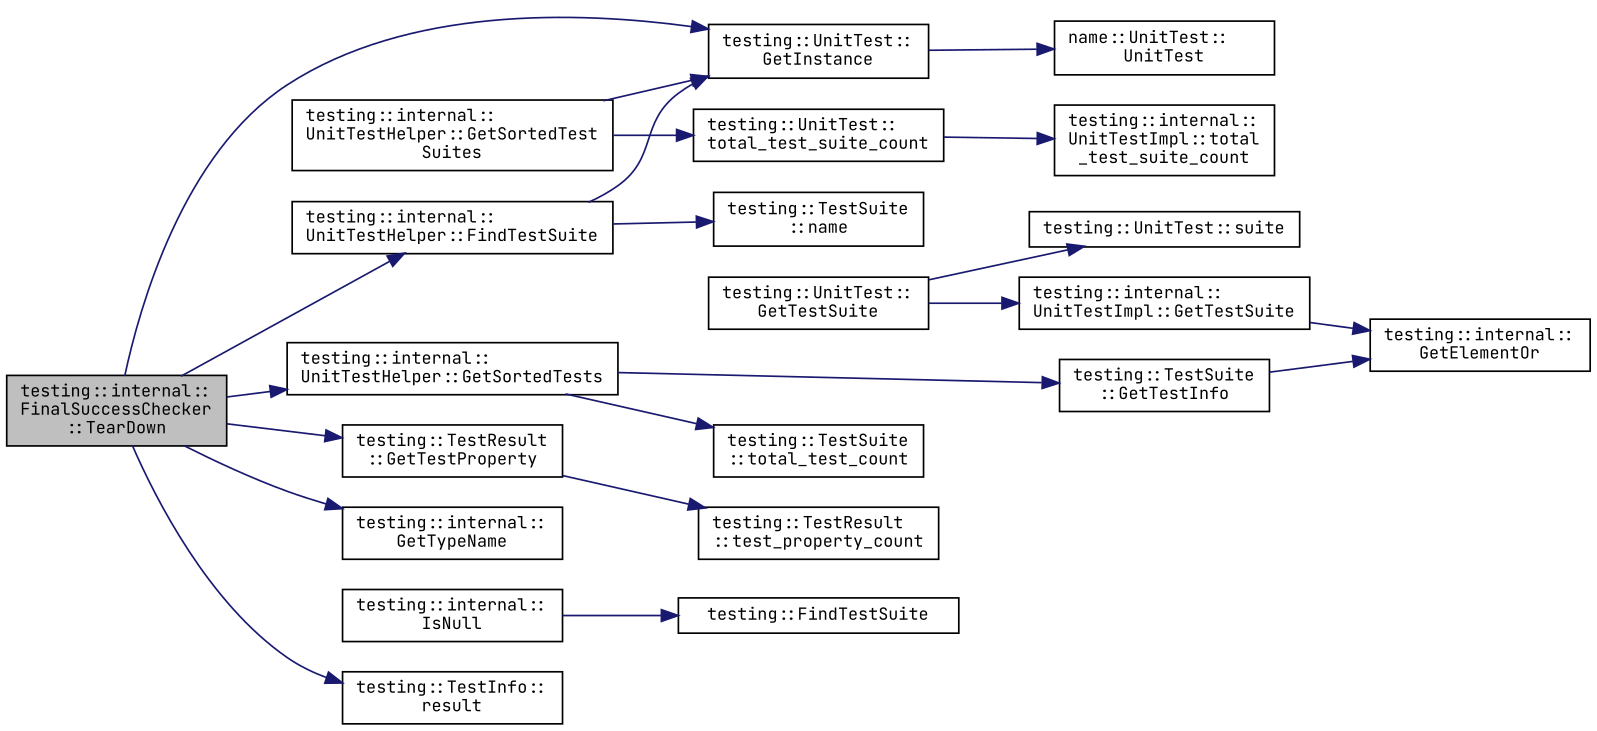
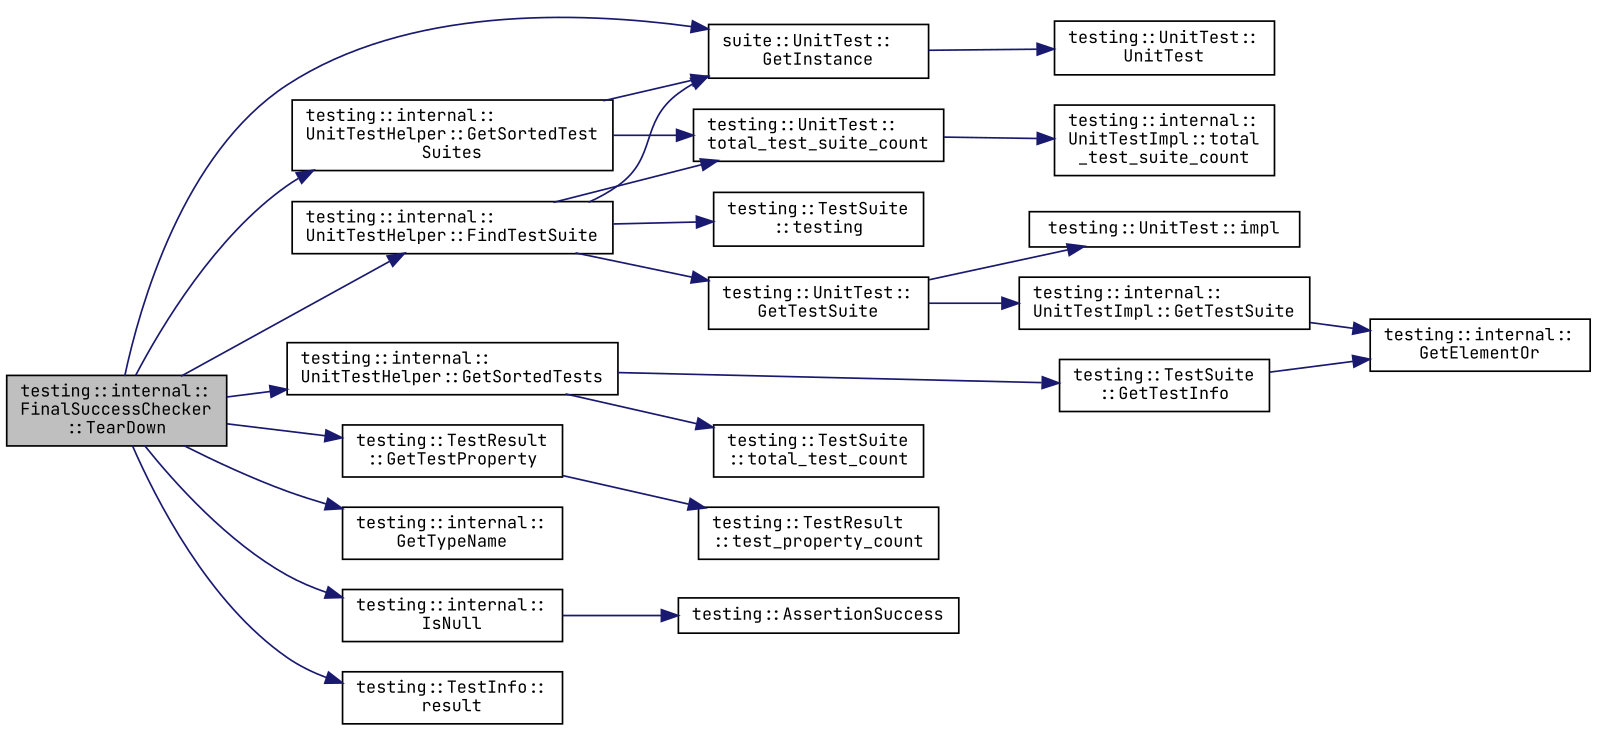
  digraph {
    fontname="JetBrains Mono"
    rankdir=LR
    node [color=black fontname="JetBrains Mono" fontsize=10 shape=record]
    edge [color=midnightblue fontname="JetBrains Mono" fontsize=10 labelfontname=Helvetica labelfontsize=10 style=solid]
    n1 [fillcolor=grey75 fontcolor=black height=0.2 label="testing::internal::\lFinalSuccessChecker\l::TearDown" style=filled width=0.4]
    n2 [height=0.2 label="testing::internal::\lUnitTestHelper::FindTestSuite" width=0.4]
-   n3 [height=0.2 label="testing::UnitTest::\lGetInstance" width=0.4]
+   n3 [height=0.2 label="suite::UnitTest::\lGetInstance" width=0.4]
    n4 [height=0.2 label="testing::internal::\lUnitTestHelper::GetSortedTests" width=0.4]
    n5 [height=0.2 label="testing::internal::\lUnitTestHelper::GetSortedTest\lSuites" width=0.4]
    n6 [height=0.2 label="testing::TestResult\l::GetTestProperty" width=0.4]
    n7 [height=0.2 label="testing::internal::\lGetTypeName" width=0.4]
    n8 [height=0.2 label="testing::internal::\lIsNull" width=0.4]
    n9 [height=0.2 label="testing::TestInfo::\lresult" width=0.4]
    n10 [height=0.2 label="testing::UnitTest::\lGetTestSuite" width=0.4]
-   n11 [height=0.2 label="testing::TestSuite\l::name" width=0.4]
+   n11 [height=0.2 label="testing::TestSuite\l::testing" width=0.4]
    n12 [height=0.2 label="testing::UnitTest::\ltotal_test_suite_count" width=0.4]
-   n13 [height=0.2 label="name::UnitTest::\lUnitTest" width=0.4]
+   n13 [height=0.2 label="testing::UnitTest::\lUnitTest" width=0.4]
    n14 [height=0.2 label="testing::TestSuite\l::GetTestInfo" width=0.4]
    n15 [height=0.2 label="testing::TestSuite\l::total_test_count" width=0.4]
    n16 [height=0.2 label="testing::TestResult\l::test_property_count" width=0.4]
-   n17 [height=0.2 label="testing::FindTestSuite" width=0.4]
+   n17 [height=0.2 label="testing::AssertionSuccess" width=0.4]
    n18 [height=0.2 label="testing::internal::\lUnitTestImpl::GetTestSuite" width=0.4]
-   n19 [height=0.2 label="testing::UnitTest::suite" width=0.4]
+   n19 [height=0.2 label="testing::UnitTest::impl" width=0.4]
    n20 [height=0.2 label="testing::internal::\lUnitTestImpl::total\l_test_suite_count" width=0.4]
    n21 [height=0.2 label="testing::internal::\lGetElementOr" width=0.4]
    n1 -> n2
    n1 -> n3
    n1 -> n4
+   n1 -> n5
    n1 -> n6
    n1 -> n7
+   n1 -> n8
    n1 -> n9
    n2 -> n3
+   n2 -> n10
    n2 -> n11
+   n2 -> n12
    n3 -> n13
    n4 -> n14
    n4 -> n15
    n5 -> n3
    n5 -> n12
    n6 -> n16
    n8 -> n17
    n10 -> n18
    n10 -> n19
    n12 -> n20
    n14 -> n21
    n18 -> n21
  }
